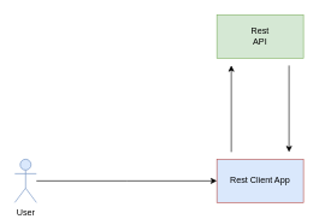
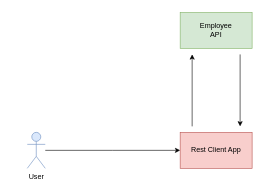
  <mxCell id="0" />
  <mxCell id="1" parent="0" />
  <mxCell id="2" style="edgeStyle=orthogonalEdgeStyle;rounded=0;orthogonalLoop=1;jettySize=auto;html=1;entryX=0;entryY=0.5;entryDx=0;entryDy=0;entryPerimeter=0;" edge="1" parent="1" source="3"><mxGeometry relative="1" as="geometry"><mxPoint x="300" y="250" as="targetPoint" /></mxGeometry></mxCell>
- <mxCell id="3" value="User" style="shape=umlActor;verticalLabelPosition=bottom;verticalAlign=top;html=1;outlineConnect=0;fillColor=#dae8fc;strokeColor=#6c8ebf;" parent="1" vertex="1"><mxGeometry x="20" y="220" width="30" height="60" as="geometry" /></mxCell>
- <mxCell id="4" value="Rest Client App" style="rounded=0;whiteSpace=wrap;html=1;fillColor=#dae8fc;strokeColor=#b85450;" vertex="1" parent="1"><mxGeometry x="300" y="220" width="120" height="60" as="geometry" /></mxCell>
- <mxCell id="5" value="Rest&lt;br&gt;API" style="rounded=0;whiteSpace=wrap;html=1;fillColor=#d5e8d4;strokeColor=#82b366;" vertex="1" parent="1"><mxGeometry x="300" y="20" width="120" height="60" as="geometry" /></mxCell>
+ <mxCell id="3" value="User" style="shape=umlActor;verticalLabelPosition=bottom;verticalAlign=top;html=1;outlineConnect=0;fillColor=#dae8fc;strokeColor=#6c8ebf;" parent="1" vertex="1"><mxGeometry x="45" y="220" width="30" height="60" as="geometry" /></mxCell>
+ <mxCell id="4" value="Rest Client App" style="rounded=0;whiteSpace=wrap;html=1;fillColor=#f8cecc;strokeColor=#b85450;" vertex="1" parent="1"><mxGeometry x="300" y="220" width="120" height="60" as="geometry" /></mxCell>
+ <mxCell id="5" value="Employee&lt;br&gt;API" style="rounded=0;whiteSpace=wrap;html=1;fillColor=#d5e8d4;strokeColor=#82b366;" vertex="1" parent="1"><mxGeometry x="300" y="20" width="120" height="60" as="geometry" /></mxCell>
  <mxCell id="6" value="" style="endArrow=classic;html=1;rounded=0;" edge="1" parent="1"><mxGeometry width="50" height="50" relative="1" as="geometry"><mxPoint x="400" y="90" as="sourcePoint" /><mxPoint x="400" y="210" as="targetPoint" /></mxGeometry></mxCell>
  <mxCell id="7" value="" style="endArrow=classic;html=1;rounded=0;" edge="1" parent="1"><mxGeometry width="50" height="50" relative="1" as="geometry"><mxPoint x="320" y="210" as="sourcePoint" /><mxPoint x="320" y="90" as="targetPoint" /></mxGeometry></mxCell>
